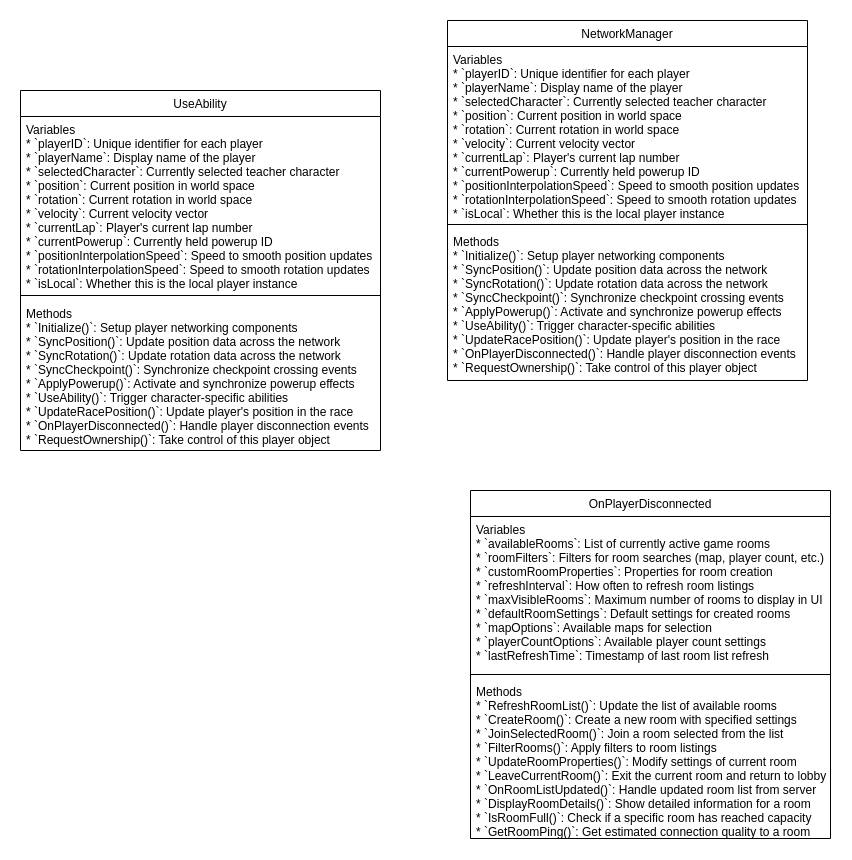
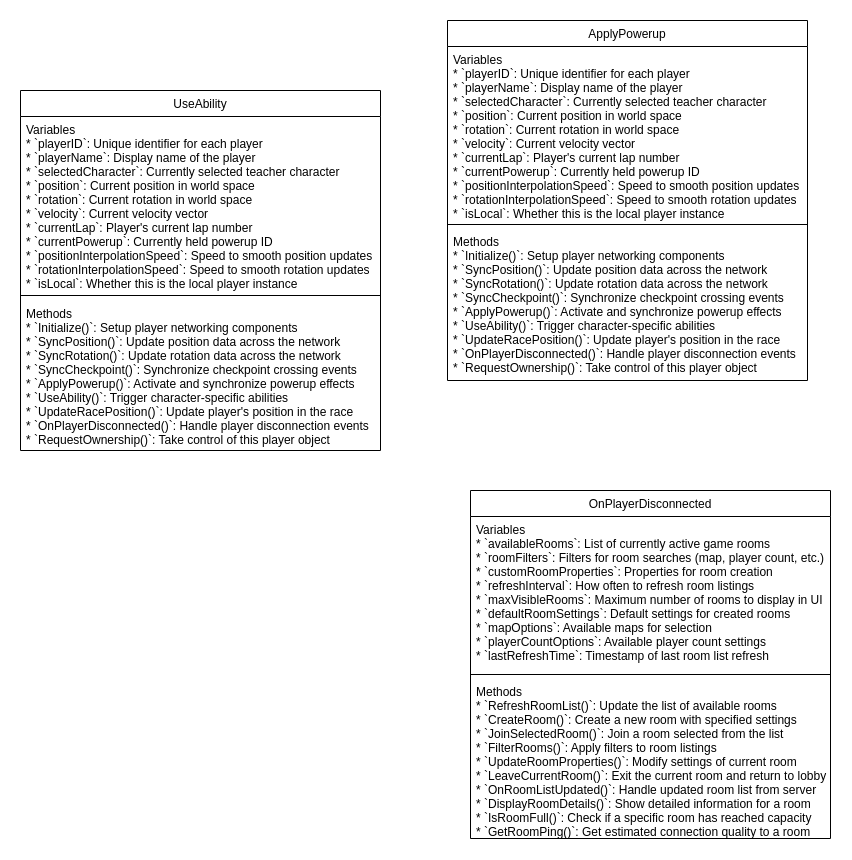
  <mxCell id="0" />
  <mxCell id="1" parent="0" />
  <mxCell id="2" value="UseAbility" style="swimlane;fontStyle=0;align=center;verticalAlign=top;childLayout=stackLayout;horizontal=1;startSize=26;horizontalStack=0;resizeParent=1;resizeLast=0;collapsible=1;marginBottom=0;rounded=0;shadow=0;strokeWidth=1;" parent="1" vertex="1"><mxGeometry x="20" y="90" width="360" height="360" as="geometry"><mxRectangle x="230" y="140" width="160" height="26" as="alternateBounds" /></mxGeometry></mxCell>
  <mxCell id="3" value="Variables&#10;* `playerID`: Unique identifier for each player&#10;  * `playerName`: Display name of the player&#10;  * `selectedCharacter`: Currently selected teacher character&#10;  * `position`: Current position in world space&#10;  * `rotation`: Current rotation in world space&#10;  * `velocity`: Current velocity vector&#10;  * `currentLap`: Player's current lap number&#10;  * `currentPowerup`: Currently held powerup ID&#10;  * `positionInterpolationSpeed`: Speed to smooth position updates&#10;  * `rotationInterpolationSpeed`: Speed to smooth rotation updates&#10;  * `isLocal`: Whether this is the local player instance" style="text;align=left;verticalAlign=top;spacingLeft=4;spacingRight=4;overflow=hidden;rotatable=0;points=[[0,0.5],[1,0.5]];portConstraint=eastwest;" parent="2" vertex="1"><mxGeometry y="26" width="360" height="174" as="geometry" /></mxCell>
  <mxCell id="4" value="" style="line;html=1;strokeWidth=1;align=left;verticalAlign=middle;spacingTop=-1;spacingLeft=3;spacingRight=3;rotatable=0;labelPosition=right;points=[];portConstraint=eastwest;" parent="2" vertex="1"><mxGeometry y="200" width="360" height="10" as="geometry" /></mxCell>
  <mxCell id="5" value="Methods&#10;* `Initialize()`: Setup player networking components&#10;  * `SyncPosition()`: Update position data across the network&#10;  * `SyncRotation()`: Update rotation data across the network&#10;  * `SyncCheckpoint()`: Synchronize checkpoint crossing events&#10;  * `ApplyPowerup()`: Activate and synchronize powerup effects&#10;  * `UseAbility()`: Trigger character-specific abilities&#10;  * `UpdateRacePosition()`: Update player's position in the race&#10;  * `OnPlayerDisconnected()`: Handle player disconnection events&#10;  * `RequestOwnership()`: Take control of this player object" style="text;align=left;verticalAlign=top;spacingLeft=4;spacingRight=4;overflow=hidden;rotatable=0;points=[[0,0.5],[1,0.5]];portConstraint=eastwest;" vertex="1" parent="2"><mxGeometry y="210" width="360" height="150" as="geometry" /></mxCell>
  <mxCell id="6" value="OnPlayerDisconnected&#10;" style="swimlane;fontStyle=0;align=center;verticalAlign=top;childLayout=stackLayout;horizontal=1;startSize=26;horizontalStack=0;resizeParent=1;resizeLast=0;collapsible=1;marginBottom=0;rounded=0;shadow=0;strokeWidth=1;" parent="1" vertex="1"><mxGeometry x="470" y="490" width="360" height="348" as="geometry"><mxRectangle x="340" y="380" width="170" height="26" as="alternateBounds" /></mxGeometry></mxCell>
  <mxCell id="7" value="Variables&#10;* `availableRooms`: List of currently active game rooms&#10;  * `roomFilters`: Filters for room searches (map, player count, etc.)&#10;  * `customRoomProperties`: Properties for room creation&#10;  * `refreshInterval`: How often to refresh room listings&#10;  * `maxVisibleRooms`: Maximum number of rooms to display in UI&#10;  * `defaultRoomSettings`: Default settings for created rooms&#10;  * `mapOptions`: Available maps for selection&#10;  * `playerCountOptions`: Available player count settings&#10;  * `lastRefreshTime`: Timestamp of last room list refresh" style="text;align=left;verticalAlign=top;spacingLeft=4;spacingRight=4;overflow=hidden;rotatable=0;points=[[0,0.5],[1,0.5]];portConstraint=eastwest;" parent="6" vertex="1"><mxGeometry y="26" width="360" height="154" as="geometry" /></mxCell>
  <mxCell id="8" value="" style="line;html=1;strokeWidth=1;align=left;verticalAlign=middle;spacingTop=-1;spacingLeft=3;spacingRight=3;rotatable=0;labelPosition=right;points=[];portConstraint=eastwest;" parent="6" vertex="1"><mxGeometry y="180" width="360" height="8" as="geometry" /></mxCell>
  <mxCell id="9" value="Methods&#10; * `RefreshRoomList()`: Update the list of available rooms&#10;  * `CreateRoom()`: Create a new room with specified settings&#10;  * `JoinSelectedRoom()`: Join a room selected from the list&#10;  * `FilterRooms()`: Apply filters to room listings&#10;  * `UpdateRoomProperties()`: Modify settings of current room&#10;  * `LeaveCurrentRoom()`: Exit the current room and return to lobby&#10;  * `OnRoomListUpdated()`: Handle updated room list from server&#10;  * `DisplayRoomDetails()`: Show detailed information for a room&#10;  * `IsRoomFull()`: Check if a specific room has reached capacity&#10;  * `GetRoomPing()`: Get estimated connection quality to a room&#10;" style="text;align=left;verticalAlign=top;spacingLeft=4;spacingRight=4;overflow=hidden;rotatable=0;points=[[0,0.5],[1,0.5]];portConstraint=eastwest;" vertex="1" parent="6"><mxGeometry y="188" width="360" height="160" as="geometry" /></mxCell>
- <mxCell id="10" value="NetworkManager" style="swimlane;fontStyle=0;align=center;verticalAlign=top;childLayout=stackLayout;horizontal=1;startSize=26;horizontalStack=0;resizeParent=1;resizeLast=0;collapsible=1;marginBottom=0;rounded=0;shadow=0;strokeWidth=1;" parent="1" vertex="1"><mxGeometry x="447" y="20" width="360" height="360" as="geometry"><mxRectangle x="550" y="140" width="160" height="26" as="alternateBounds" /></mxGeometry></mxCell>
+ <mxCell id="10" value="ApplyPowerup" style="swimlane;fontStyle=0;align=center;verticalAlign=top;childLayout=stackLayout;horizontal=1;startSize=26;horizontalStack=0;resizeParent=1;resizeLast=0;collapsible=1;marginBottom=0;rounded=0;shadow=0;strokeWidth=1;" parent="1" vertex="1"><mxGeometry x="447" y="20" width="360" height="360" as="geometry"><mxRectangle x="550" y="140" width="160" height="26" as="alternateBounds" /></mxGeometry></mxCell>
  <mxCell id="11" value="Variables&#10;* `playerID`: Unique identifier for each player&#10;  * `playerName`: Display name of the player&#10;  * `selectedCharacter`: Currently selected teacher character&#10;  * `position`: Current position in world space&#10;  * `rotation`: Current rotation in world space&#10;  * `velocity`: Current velocity vector&#10;  * `currentLap`: Player's current lap number&#10;  * `currentPowerup`: Currently held powerup ID&#10;  * `positionInterpolationSpeed`: Speed to smooth position updates&#10;  * `rotationInterpolationSpeed`: Speed to smooth rotation updates&#10;  * `isLocal`: Whether this is the local player instance" style="text;align=left;verticalAlign=top;spacingLeft=4;spacingRight=4;overflow=hidden;rotatable=0;points=[[0,0.5],[1,0.5]];portConstraint=eastwest;" parent="10" vertex="1"><mxGeometry y="26" width="360" height="174" as="geometry" /></mxCell>
  <mxCell id="12" value="" style="line;html=1;strokeWidth=1;align=left;verticalAlign=middle;spacingTop=-1;spacingLeft=3;spacingRight=3;rotatable=0;labelPosition=right;points=[];portConstraint=eastwest;" parent="10" vertex="1"><mxGeometry y="200" width="360" height="8" as="geometry" /></mxCell>
  <mxCell id="13" value="Methods&#10;* `Initialize()`: Setup player networking components&#10;  * `SyncPosition()`: Update position data across the network&#10;  * `SyncRotation()`: Update rotation data across the network&#10;  * `SyncCheckpoint()`: Synchronize checkpoint crossing events&#10;  * `ApplyPowerup()`: Activate and synchronize powerup effects&#10;  * `UseAbility()`: Trigger character-specific abilities&#10;  * `UpdateRacePosition()`: Update player's position in the race&#10;  * `OnPlayerDisconnected()`: Handle player disconnection events&#10;  * `RequestOwnership()`: Take control of this player object" style="text;align=left;verticalAlign=top;spacingLeft=4;spacingRight=4;overflow=hidden;rotatable=0;points=[[0,0.5],[1,0.5]];portConstraint=eastwest;" vertex="1" parent="10"><mxGeometry y="208" width="360" height="152" as="geometry" /></mxCell>
